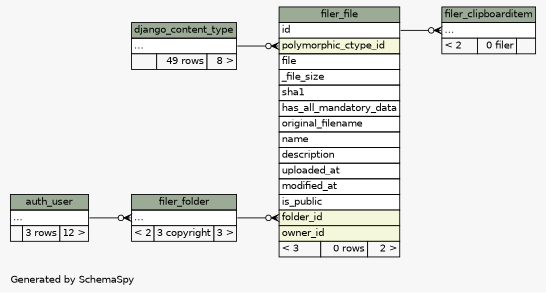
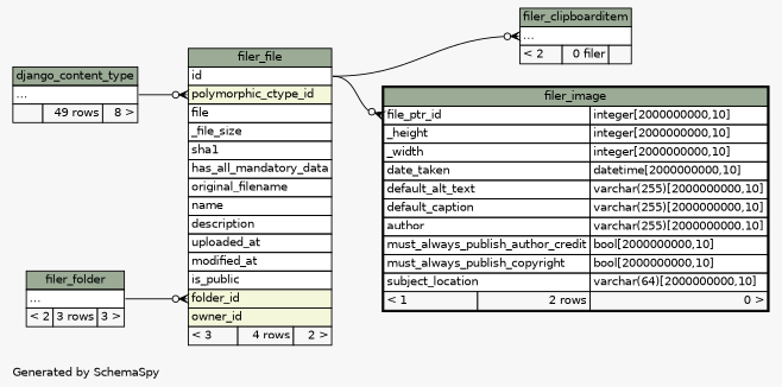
  digraph {
    bgcolor="#f7f7f7"
    fontname=Helvetica
    fontsize=11
    label="\nGenerated by SchemaSpy"
    labeljust=l
    nodesep=0.18
    rankdir=RL
    ranksep=0.46
    node [fontname=Helvetica fontsize=11 shape=plaintext]
    edge [arrowhead=none arrowsize=0.8 arrowtail=crowodot dir=back headport="elipses:e" tailport="elipses:w"]
    n1 [label=<     <TABLE BORDER="0" CELLBORDER="1" CELLSPACING="0" BGCOLOR="#ffffff">       <TR><TD COLSPAN="3" BGCOLOR="#9bab96" ALIGN="CENTER">filer_clipboarditem</TD></TR>       <TR><TD PORT="elipses" COLSPAN="3" ALIGN="LEFT">...</TD></TR>       <TR><TD ALIGN="LEFT" BGCOLOR="#f7f7f7">&lt; 2</TD><TD ALIGN="RIGHT" BGCOLOR="#f7f7f7">0 filer</TD><TD ALIGN="RIGHT" BGCOLOR="#f7f7f7">  </TD></TR>     </TABLE>>]
-   n2 [label=<     <TABLE BORDER="0" CELLBORDER="1" CELLSPACING="0" BGCOLOR="#ffffff">       <TR><TD COLSPAN="3" BGCOLOR="#9bab96" ALIGN="CENTER">filer_file</TD></TR>       <TR><TD PORT="id" COLSPAN="3" ALIGN="LEFT">id</TD></TR>       <TR><TD PORT="polymorphic_ctype_id" COLSPAN="3" BGCOLOR="#f4f7da" ALIGN="LEFT">polymorphic_ctype_id</TD></TR>       <TR><TD PORT="file" COLSPAN="3" ALIGN="LEFT">file</TD></TR>       <TR><TD PORT="_file_size" COLSPAN="3" ALIGN="LEFT">_file_size</TD></TR>       <TR><TD PORT="sha1" COLSPAN="3" ALIGN="LEFT">sha1</TD></TR>       <TR><TD PORT="has_all_mandatory_data" COLSPAN="3" ALIGN="LEFT">has_all_mandatory_data</TD></TR>       <TR><TD PORT="original_filename" COLSPAN="3" ALIGN="LEFT">original_filename</TD></TR>       <TR><TD PORT="name" COLSPAN="3" ALIGN="LEFT">name</TD></TR>       <TR><TD PORT="description" COLSPAN="3" ALIGN="LEFT">description</TD></TR>       <TR><TD PORT="uploaded_at" COLSPAN="3" ALIGN="LEFT">uploaded_at</TD></TR>       <TR><TD PORT="modified_at" COLSPAN="3" ALIGN="LEFT">modified_at</TD></TR>       <TR><TD PORT="is_public" COLSPAN="3" ALIGN="LEFT">is_public</TD></TR>       <TR><TD PORT="folder_id" COLSPAN="3" BGCOLOR="#f4f7da" ALIGN="LEFT">folder_id</TD></TR>       <TR><TD PORT="owner_id" COLSPAN="3" BGCOLOR="#f4f7da" ALIGN="LEFT">owner_id</TD></TR>       <TR><TD ALIGN="LEFT" BGCOLOR="#f7f7f7">&lt; 3</TD><TD ALIGN="RIGHT" BGCOLOR="#f7f7f7">0 rows</TD><TD ALIGN="RIGHT" BGCOLOR="#f7f7f7">2 &gt;</TD></TR>     </TABLE>>]
-   n3 [label=<     <TABLE BORDER="0" CELLBORDER="1" CELLSPACING="0" BGCOLOR="#ffffff">       <TR><TD COLSPAN="3" BGCOLOR="#9bab96" ALIGN="CENTER">filer_folder</TD></TR>       <TR><TD PORT="elipses" COLSPAN="3" ALIGN="LEFT">...</TD></TR>       <TR><TD ALIGN="LEFT" BGCOLOR="#f7f7f7">&lt; 2</TD><TD ALIGN="RIGHT" BGCOLOR="#f7f7f7">3 copyright</TD><TD ALIGN="RIGHT" BGCOLOR="#f7f7f7">3 &gt;</TD></TR>     </TABLE>>]
+   n2 [label=<     <TABLE BORDER="0" CELLBORDER="1" CELLSPACING="0" BGCOLOR="#ffffff">       <TR><TD COLSPAN="3" BGCOLOR="#9bab96" ALIGN="CENTER">filer_file</TD></TR>       <TR><TD PORT="id" COLSPAN="3" ALIGN="LEFT">id</TD></TR>       <TR><TD PORT="polymorphic_ctype_id" COLSPAN="3" BGCOLOR="#f4f7da" ALIGN="LEFT">polymorphic_ctype_id</TD></TR>       <TR><TD PORT="file" COLSPAN="3" ALIGN="LEFT">file</TD></TR>       <TR><TD PORT="_file_size" COLSPAN="3" ALIGN="LEFT">_file_size</TD></TR>       <TR><TD PORT="sha1" COLSPAN="3" ALIGN="LEFT">sha1</TD></TR>       <TR><TD PORT="has_all_mandatory_data" COLSPAN="3" ALIGN="LEFT">has_all_mandatory_data</TD></TR>       <TR><TD PORT="original_filename" COLSPAN="3" ALIGN="LEFT">original_filename</TD></TR>       <TR><TD PORT="name" COLSPAN="3" ALIGN="LEFT">name</TD></TR>       <TR><TD PORT="description" COLSPAN="3" ALIGN="LEFT">description</TD></TR>       <TR><TD PORT="uploaded_at" COLSPAN="3" ALIGN="LEFT">uploaded_at</TD></TR>       <TR><TD PORT="modified_at" COLSPAN="3" ALIGN="LEFT">modified_at</TD></TR>       <TR><TD PORT="is_public" COLSPAN="3" ALIGN="LEFT">is_public</TD></TR>       <TR><TD PORT="folder_id" COLSPAN="3" BGCOLOR="#f4f7da" ALIGN="LEFT">folder_id</TD></TR>       <TR><TD PORT="owner_id" COLSPAN="3" BGCOLOR="#f4f7da" ALIGN="LEFT">owner_id</TD></TR>       <TR><TD ALIGN="LEFT" BGCOLOR="#f7f7f7">&lt; 3</TD><TD ALIGN="RIGHT" BGCOLOR="#f7f7f7">4 rows</TD><TD ALIGN="RIGHT" BGCOLOR="#f7f7f7">2 &gt;</TD></TR>     </TABLE>>]
+   n3 [label=<     <TABLE BORDER="0" CELLBORDER="1" CELLSPACING="0" BGCOLOR="#ffffff">       <TR><TD COLSPAN="3" BGCOLOR="#9bab96" ALIGN="CENTER">filer_folder</TD></TR>       <TR><TD PORT="elipses" COLSPAN="3" ALIGN="LEFT">...</TD></TR>       <TR><TD ALIGN="LEFT" BGCOLOR="#f7f7f7">&lt; 2</TD><TD ALIGN="RIGHT" BGCOLOR="#f7f7f7">3 rows</TD><TD ALIGN="RIGHT" BGCOLOR="#f7f7f7">3 &gt;</TD></TR>     </TABLE>>]
    n4 [label=<     <TABLE BORDER="0" CELLBORDER="1" CELLSPACING="0" BGCOLOR="#ffffff">       <TR><TD COLSPAN="3" BGCOLOR="#9bab96" ALIGN="CENTER">django_content_type</TD></TR>       <TR><TD PORT="elipses" COLSPAN="3" ALIGN="LEFT">...</TD></TR>       <TR><TD ALIGN="LEFT" BGCOLOR="#f7f7f7">  </TD><TD ALIGN="RIGHT" BGCOLOR="#f7f7f7">49 rows</TD><TD ALIGN="RIGHT" BGCOLOR="#f7f7f7">8 &gt;</TD></TR>     </TABLE>>]
-   n5 [label=<     <TABLE BORDER="0" CELLBORDER="1" CELLSPACING="0" BGCOLOR="#ffffff">       <TR><TD COLSPAN="3" BGCOLOR="#9bab96" ALIGN="CENTER">auth_user</TD></TR>       <TR><TD PORT="elipses" COLSPAN="3" ALIGN="LEFT">...</TD></TR>       <TR><TD ALIGN="LEFT" BGCOLOR="#f7f7f7">  </TD><TD ALIGN="RIGHT" BGCOLOR="#f7f7f7">3 rows</TD><TD ALIGN="RIGHT" BGCOLOR="#f7f7f7">12 &gt;</TD></TR>     </TABLE>>]
+   n6 [label=<     <TABLE BORDER="2" CELLBORDER="1" CELLSPACING="0" BGCOLOR="#ffffff">       <TR><TD COLSPAN="3" BGCOLOR="#9bab96" ALIGN="CENTER">filer_image</TD></TR>       <TR><TD PORT="file_ptr_id" COLSPAN="2" ALIGN="LEFT">file_ptr_id</TD><TD PORT="file_ptr_id.type" ALIGN="LEFT">integer[2000000000,10]</TD></TR>       <TR><TD PORT="_height" COLSPAN="2" ALIGN="LEFT">_height</TD><TD PORT="_height.type" ALIGN="LEFT">integer[2000000000,10]</TD></TR>       <TR><TD PORT="_width" COLSPAN="2" ALIGN="LEFT">_width</TD><TD PORT="_width.type" ALIGN="LEFT">integer[2000000000,10]</TD></TR>       <TR><TD PORT="date_taken" COLSPAN="2" ALIGN="LEFT">date_taken</TD><TD PORT="date_taken.type" ALIGN="LEFT">datetime[2000000000,10]</TD></TR>       <TR><TD PORT="default_alt_text" COLSPAN="2" ALIGN="LEFT">default_alt_text</TD><TD PORT="default_alt_text.type" ALIGN="LEFT">varchar(255)[2000000000,10]</TD></TR>       <TR><TD PORT="default_caption" COLSPAN="2" ALIGN="LEFT">default_caption</TD><TD PORT="default_caption.type" ALIGN="LEFT">varchar(255)[2000000000,10]</TD></TR>       <TR><TD PORT="author" COLSPAN="2" ALIGN="LEFT">author</TD><TD PORT="author.type" ALIGN="LEFT">varchar(255)[2000000000,10]</TD></TR>       <TR><TD PORT="must_always_publish_author_credit" COLSPAN="2" ALIGN="LEFT">must_always_publish_author_credit</TD><TD PORT="must_always_publish_author_credit.type" ALIGN="LEFT">bool[2000000000,10]</TD></TR>       <TR><TD PORT="must_always_publish_copyright" COLSPAN="2" ALIGN="LEFT">must_always_publish_copyright</TD><TD PORT="must_always_publish_copyright.type" ALIGN="LEFT">bool[2000000000,10]</TD></TR>       <TR><TD PORT="subject_location" COLSPAN="2" ALIGN="LEFT">subject_location</TD><TD PORT="subject_location.type" ALIGN="LEFT">varchar(64)[2000000000,10]</TD></TR>       <TR><TD ALIGN="LEFT" BGCOLOR="#f7f7f7">&lt; 1</TD><TD ALIGN="RIGHT" BGCOLOR="#f7f7f7">2 rows</TD><TD ALIGN="RIGHT" BGCOLOR="#f7f7f7">0 &gt;</TD></TR>     </TABLE>>]
    n1 -> n2 [headport="id:e"]
    n2 -> n3 [tailport="folder_id:w"]
    n2 -> n4 [tailport="polymorphic_ctype_id:w"]
-   n3 -> n5
+   n6 -> n2 [headport="id:e" tailport="file_ptr_id:w"]
  }
